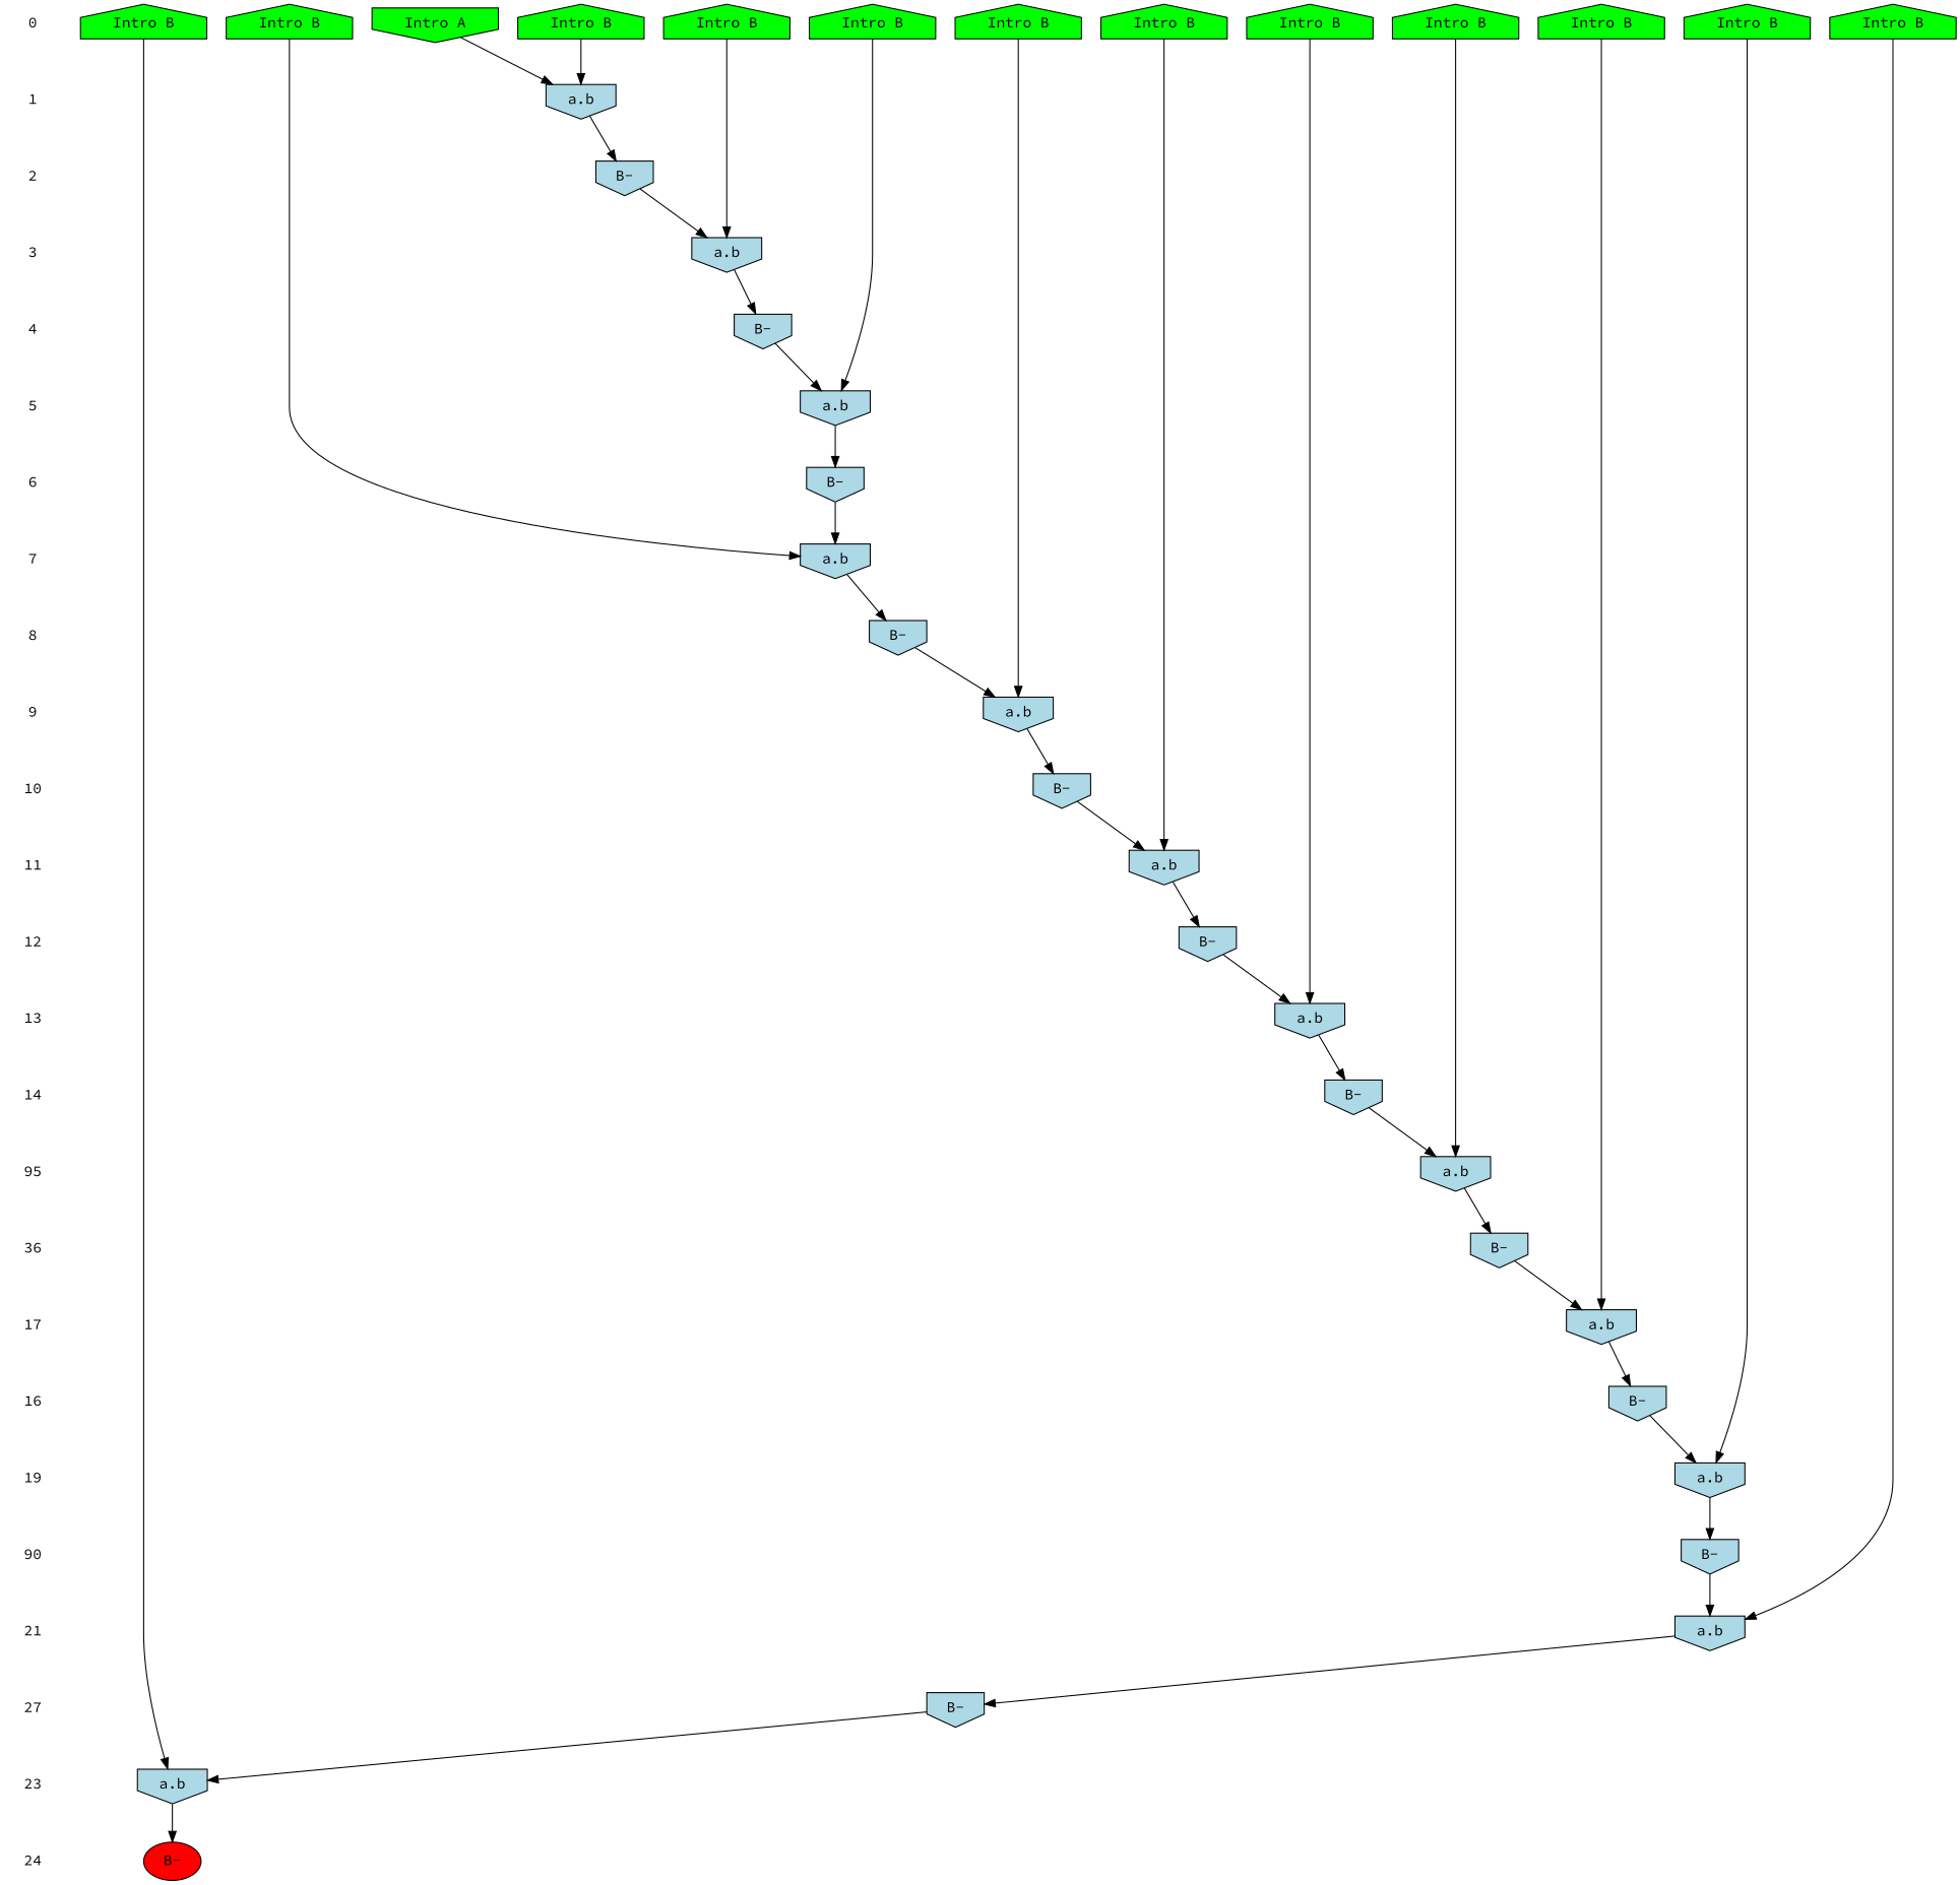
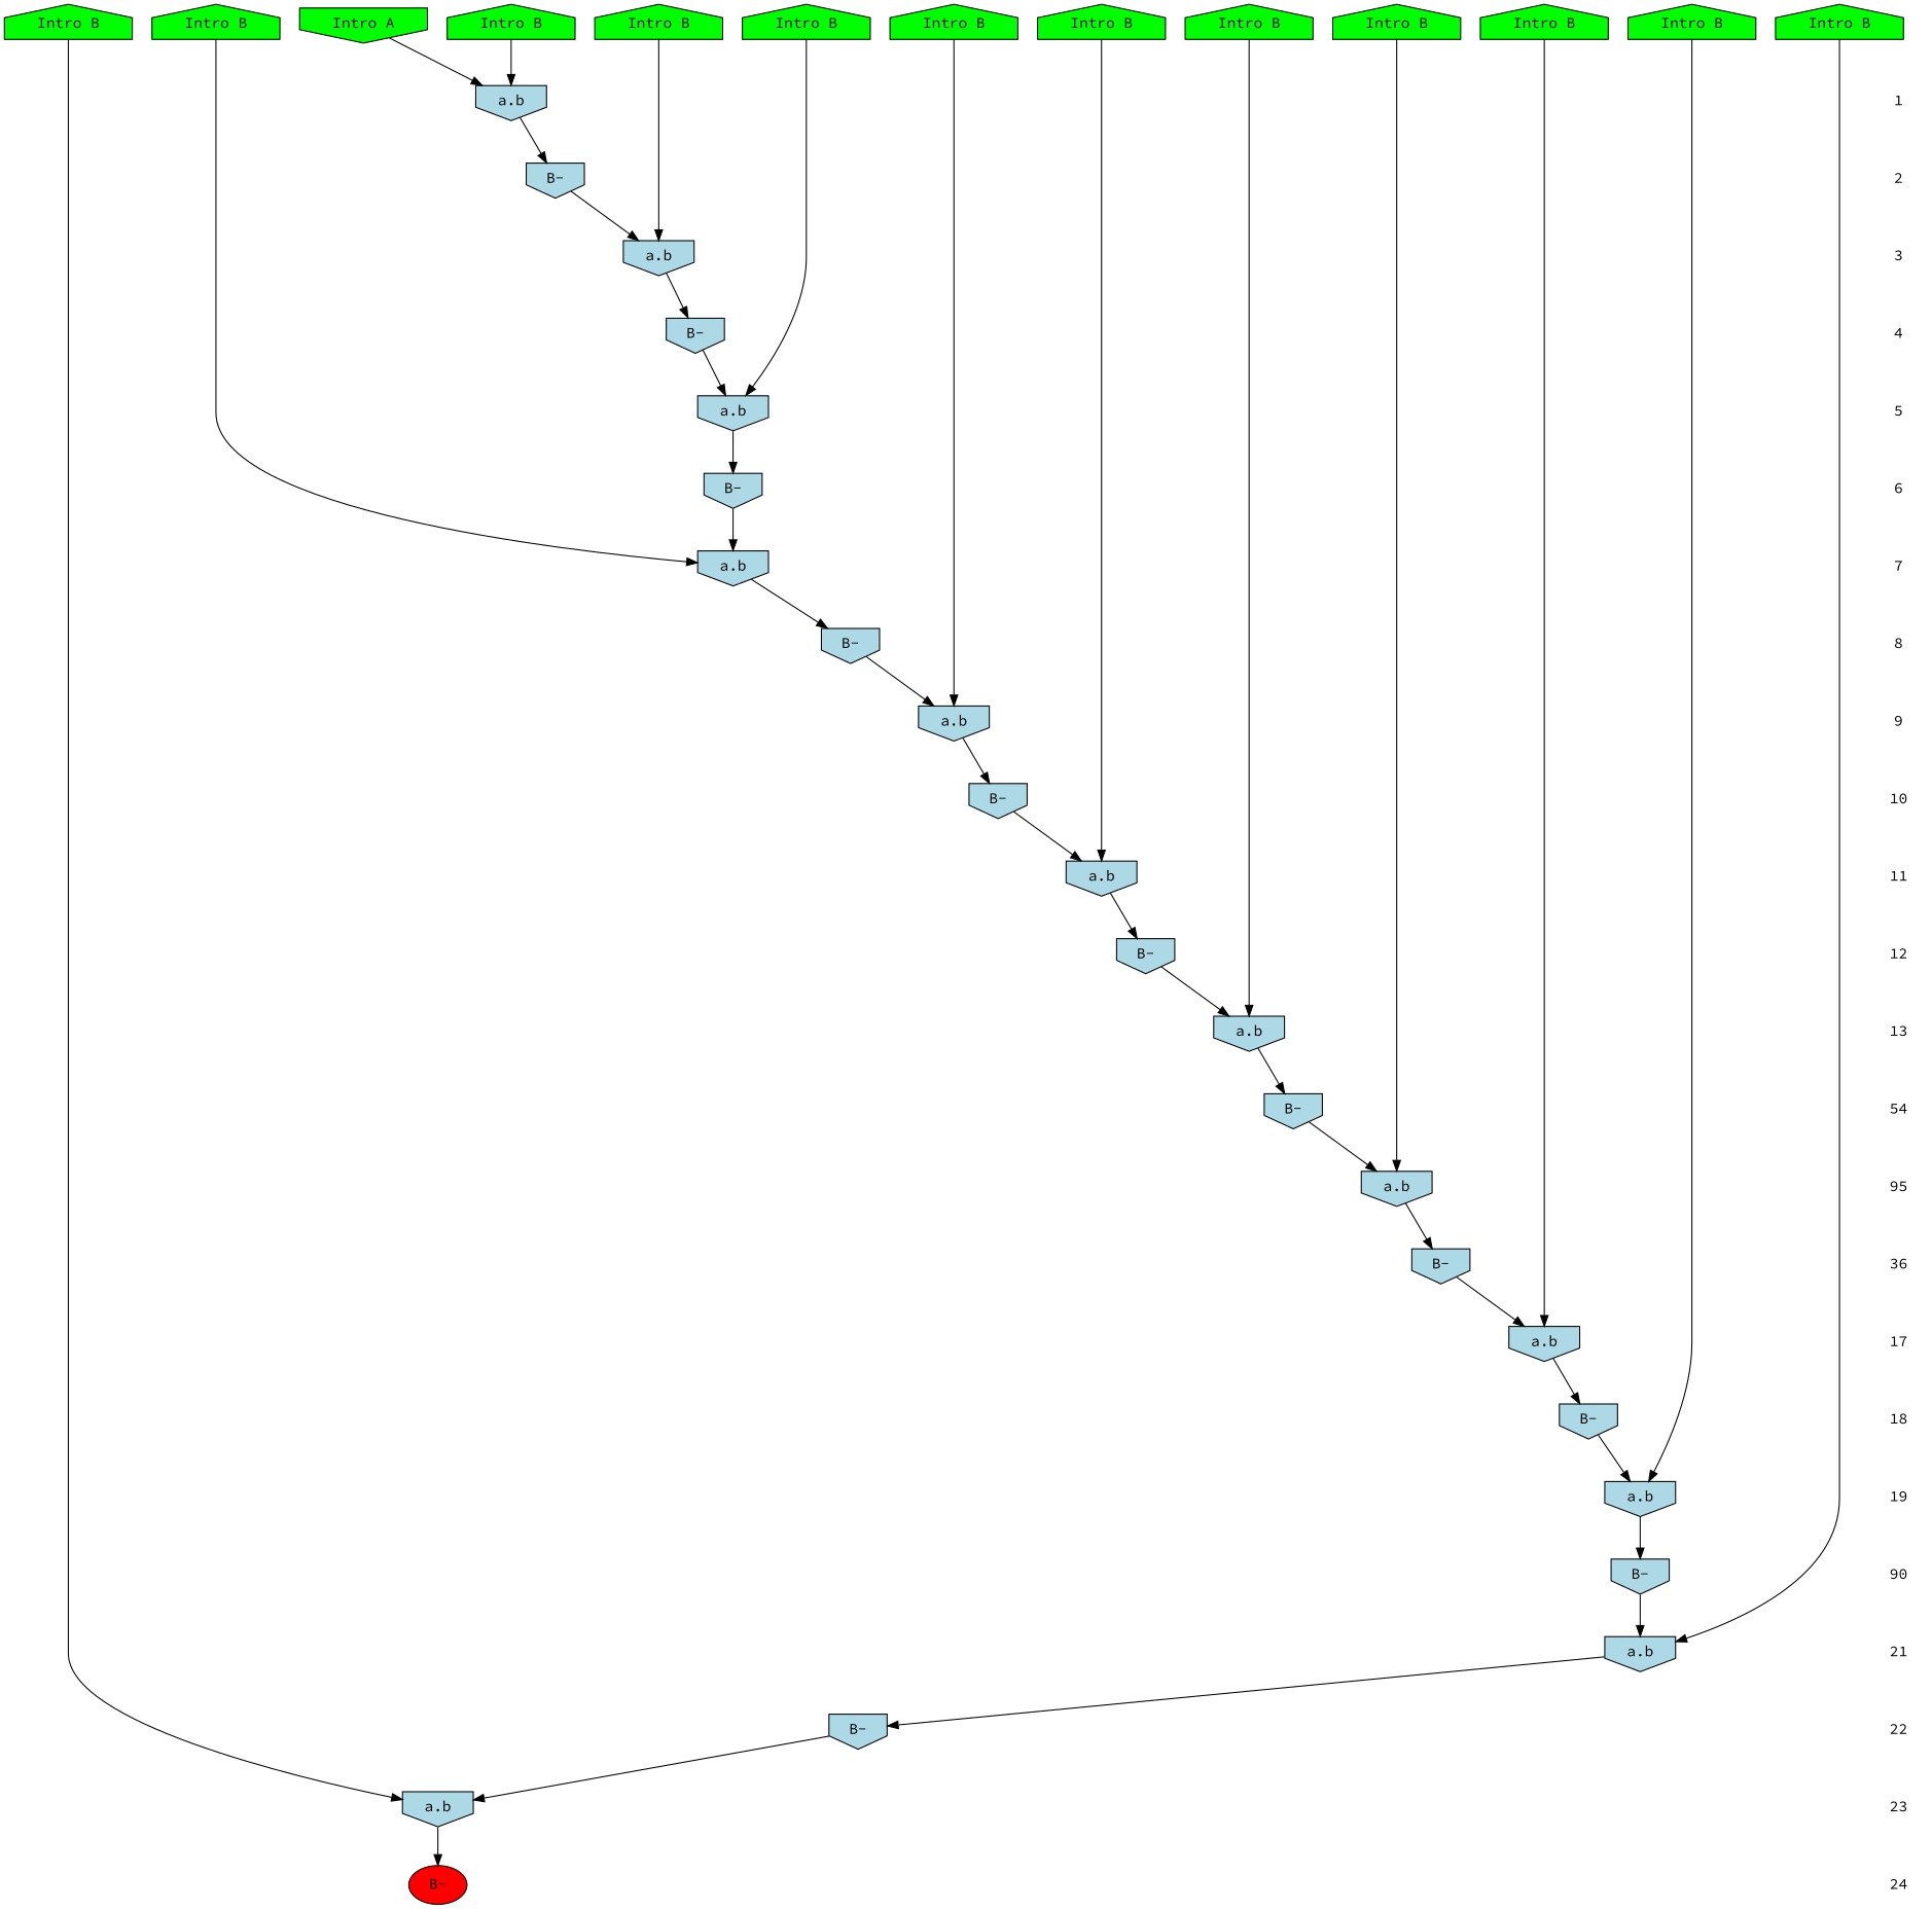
  digraph {
    fontname="Source Code Pro"
    ranksep=.5
    node [fontname="Source Code Pro" shape=plaintext style=filled]
    edge [fontname="Source Code Pro"]
-   0 [style=""]
    n2 [fillcolor=green label="Intro B" shape=house]
    n3 [fillcolor=green label="Intro B" shape=house]
    n4 [fillcolor=green label="Intro B" shape=house]
    n5 [fillcolor=green label="Intro B" shape=house]
    n6 [fillcolor=green label="Intro B" shape=house]
    n7 [fillcolor=green label="Intro B" shape=house]
    n8 [fillcolor=green label="Intro B" shape=house]
    n9 [fillcolor=green label="Intro B" shape=house]
    n10 [fillcolor=green label="Intro B" shape=house]
    n11 [fillcolor=green label="Intro B" shape=house]
    n12 [fillcolor=green label="Intro B" shape=house]
    n13 [fillcolor=green label="Intro B" shape=house]
    n14 [fillcolor=green label="Intro A" shape=invhouse]
    1 [style=""]
    n16 [fillcolor=lightblue label="a.b" shape=invhouse]
    2 [style=""]
    n18 [fillcolor=lightblue label="B-" shape=invhouse]
    3 [style=""]
    n20 [fillcolor=lightblue label="a.b" shape=invhouse]
    4 [style=""]
    n22 [fillcolor=lightblue label="B-" shape=invhouse]
    5 [style=""]
    n24 [fillcolor=lightblue label="a.b" shape=invhouse]
    6 [style=""]
    n26 [fillcolor=lightblue label="B-" shape=invhouse]
    7 [style=""]
    n28 [fillcolor=lightblue label="a.b" shape=invhouse]
    8 [style=""]
    n30 [fillcolor=lightblue label="B-" shape=invhouse]
    9 [style=""]
    n32 [fillcolor=lightblue label="a.b" shape=invhouse]
    10 [style=""]
    n34 [fillcolor=lightblue label="B-" shape=invhouse]
    11 [style=""]
    n36 [fillcolor=lightblue label="a.b" shape=invhouse]
    12 [style=""]
    n38 [fillcolor=lightblue label="B-" shape=invhouse]
    13 [style=""]
    n40 [fillcolor=lightblue label="a.b" shape=invhouse]
-   14 [style=""]
+   14 [label=54 style=""]
    n42 [fillcolor=lightblue label="B-" shape=invhouse]
    n43 [label=95 style=""]
    n44 [fillcolor=lightblue label="a.b" shape=invhouse]
    n45 [label=36 style=""]
    n46 [fillcolor=lightblue label="B-" shape=invhouse]
    17 [style=""]
    n48 [fillcolor=lightblue label="a.b" shape=invhouse]
-   18 [label=16 style=""]
+   18 [style=""]
    n50 [fillcolor=lightblue label="B-" shape=invhouse]
    19 [style=""]
    n52 [fillcolor=lightblue label="a.b" shape=invhouse]
    n53 [label=90 style=""]
    n54 [fillcolor=lightblue label="B-" shape=invhouse]
    21 [style=""]
    n56 [fillcolor=lightblue label="a.b" shape=invhouse]
-   22 [label=27 style=""]
+   22 [style=""]
    n58 [fillcolor=lightblue label="B-" shape=invhouse]
    23 [style=""]
    n60 [fillcolor=lightblue label="a.b" shape=invhouse]
    24 [style=""]
    n62 [fillcolor=red label="B-" shape=""]
    subgraph sub_1 {
      rank=same
-     0
      n2
      n3
      n4
      n5
      n6
      n7
      n8
      n9
      n10
      n11
      n12
      n13
      n14
    }
    subgraph sub_2 {
      rank=same
      1
      n16
    }
    subgraph sub_3 {
      rank=same
      2
      n18
    }
    subgraph sub_4 {
      rank=same
      3
      n20
    }
    subgraph sub_5 {
      rank=same
      4
      n22
    }
    subgraph sub_6 {
      rank=same
      5
      n24
    }
    subgraph sub_7 {
      rank=same
      6
      n26
    }
    subgraph sub_8 {
      rank=same
      7
      n28
    }
    subgraph sub_9 {
      rank=same
      8
      n30
    }
    subgraph sub_10 {
      rank=same
      9
      n32
    }
    subgraph sub_11 {
      rank=same
      10
      n34
    }
    subgraph sub_12 {
      rank=same
      11
      n36
    }
    subgraph sub_13 {
      rank=same
      12
      n38
    }
    subgraph sub_14 {
      rank=same
      13
      n40
    }
    subgraph sub_15 {
      rank=same
      14
      n42
    }
    subgraph sub_16 {
      rank=same
      n43
      n44
    }
    subgraph sub_17 {
      rank=same
      n45
      n46
    }
    subgraph sub_18 {
      rank=same
      17
      n48
    }
    subgraph sub_19 {
      rank=same
      18
      n50
    }
    subgraph sub_20 {
      rank=same
      19
      n52
    }
    subgraph sub_21 {
      rank=same
      n53
      n54
    }
    subgraph sub_22 {
      rank=same
      21
      n56
    }
    subgraph sub_23 {
      rank=same
      22
      n58
    }
    subgraph sub_24 {
      rank=same
      23
      n60
    }
    subgraph sub_25 {
      rank=same
      24
      n62
    }
-   0 -> 1 [style=invis]
    n2 -> n16
    n3 -> n52
    n4 -> n32
    n5 -> n24
    n6 -> n60
    n7 -> n20
    n8 -> n48
    n9 -> n36
    n10 -> n40
    n11 -> n44
    n12 -> n28
    n13 -> n56
    n14 -> n16
    1 -> 2 [style=invis]
    n16 -> n18
    2 -> 3 [style=invis]
    n18 -> n20
    3 -> 4 [style=invis]
    n20 -> n22
    4 -> 5 [style=invis]
    n22 -> n24
    5 -> 6 [style=invis]
    n24 -> n26
    6 -> 7 [style=invis]
    n26 -> n28
    7 -> 8 [style=invis]
    n28 -> n30
    8 -> 9 [style=invis]
    n30 -> n32
    9 -> 10 [style=invis]
    n32 -> n34
    10 -> 11 [style=invis]
    n34 -> n36
    11 -> 12 [style=invis]
    n36 -> n38
    12 -> 13 [style=invis]
    n38 -> n40
    13 -> 14 [style=invis]
    n40 -> n42
    14 -> n43 [style=invis]
    n42 -> n44
    n43 -> n45 [style=invis]
    n44 -> n46
    n45 -> 17 [style=invis]
    n46 -> n48
    17 -> 18 [style=invis]
    n48 -> n50
    18 -> 19 [style=invis]
    n50 -> n52
    19 -> n53 [style=invis]
    n52 -> n54
    n53 -> 21 [style=invis]
    n54 -> n56
    21 -> 22 [style=invis]
    n56 -> n58
    22 -> 23 [style=invis]
    n58 -> n60
    23 -> 24 [style=invis]
    n60 -> n62
  }
